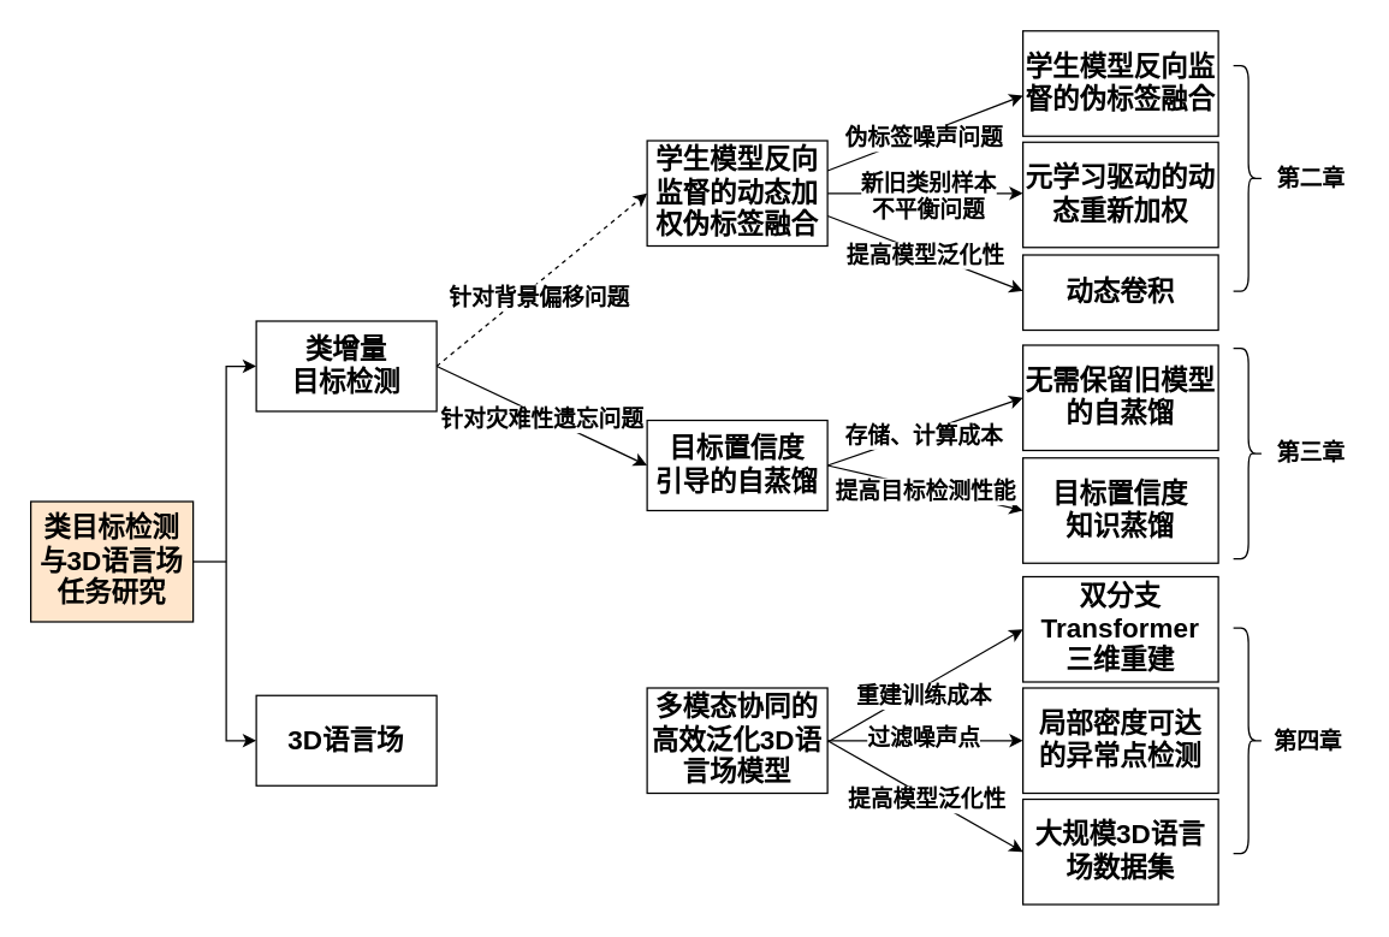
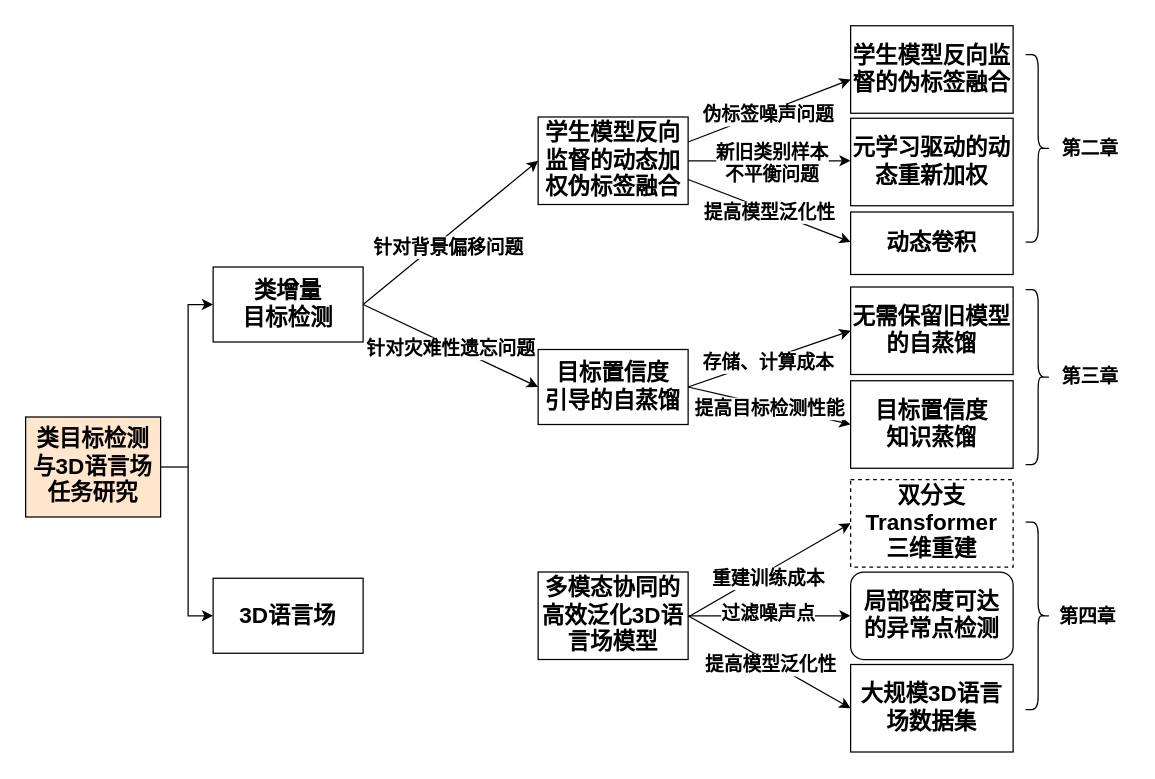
  <mxCell id="0" />
  <mxCell id="1" parent="0" />
  <mxCell id="2" value="&lt;div style=&quot;&quot;&gt;&lt;b style=&quot;background-color: transparent; font-size: 18px;&quot;&gt;类目标检测与3D语言场任务研究&lt;/b&gt;&lt;/div&gt;" style="rounded=0;whiteSpace=wrap;html=1;fillColor=#ffe6cc;" parent="1" vertex="1"><mxGeometry x="20" y="333" width="108" height="80" as="geometry" /></mxCell>
  <mxCell id="3" value="&lt;span style=&quot;font-size: 18px;&quot;&gt;&lt;b&gt;类增量&lt;/b&gt;&lt;/span&gt;&lt;div&gt;&lt;span style=&quot;font-size: 18px;&quot;&gt;&lt;b&gt;目标检测&lt;/b&gt;&lt;/span&gt;&lt;/div&gt;" style="rounded=0;whiteSpace=wrap;html=1;" parent="1" vertex="1"><mxGeometry x="170" y="213" width="120" height="60" as="geometry" /></mxCell>
  <mxCell id="4" value="&lt;span style=&quot;font-size: 18px;&quot;&gt;&lt;b&gt;3D语言场&lt;/b&gt;&lt;/span&gt;" style="rounded=0;whiteSpace=wrap;html=1;" parent="1" vertex="1"><mxGeometry x="170" y="462" width="120" height="60" as="geometry" /></mxCell>
  <mxCell id="5" value="" style="endArrow=none;html=1;rounded=0;exitX=1;exitY=0.5;exitDx=0;exitDy=0;" parent="1" source="2" edge="1"><mxGeometry width="50" height="50" relative="1" as="geometry"><mxPoint x="130" y="493" as="sourcePoint" /><mxPoint x="150" y="373" as="targetPoint" /></mxGeometry></mxCell>
  <mxCell id="6" value="" style="endArrow=classic;html=1;rounded=0;entryX=0;entryY=0.5;entryDx=0;entryDy=0;" parent="1" target="3" edge="1"><mxGeometry width="50" height="50" relative="1" as="geometry"><mxPoint x="150" y="313" as="sourcePoint" /><mxPoint x="180" y="383" as="targetPoint" /><Array as="points"><mxPoint x="150" y="243" /></Array></mxGeometry></mxCell>
  <mxCell id="7" value="" style="endArrow=classic;html=1;rounded=0;entryX=0;entryY=0.5;entryDx=0;entryDy=0;" parent="1" target="4" edge="1"><mxGeometry width="50" height="50" relative="1" as="geometry"><mxPoint x="150" y="313" as="sourcePoint" /><mxPoint x="180" y="383" as="targetPoint" /><Array as="points"><mxPoint x="150" y="492" /></Array></mxGeometry></mxCell>
  <mxCell id="8" value="&lt;div style=&quot;&quot;&gt;&lt;span style=&quot;font-size: 18px;&quot;&gt;&lt;b&gt;学生模型反向监督的动态加权伪标签融合&lt;/b&gt;&lt;/span&gt;&lt;/div&gt;" style="rounded=0;whiteSpace=wrap;html=1;align=center;" parent="1" vertex="1"><mxGeometry x="430" y="93" width="120" height="70" as="geometry" /></mxCell>
  <mxCell id="9" value="&lt;span style=&quot;font-size: 18px;&quot;&gt;&lt;b&gt;目标置信度&lt;/b&gt;&lt;/span&gt;&lt;div&gt;&lt;span style=&quot;font-size: 18px;&quot;&gt;&lt;b&gt;引导的自蒸馏&lt;/b&gt;&lt;/span&gt;&lt;/div&gt;" style="rounded=0;whiteSpace=wrap;html=1;" parent="1" vertex="1"><mxGeometry x="430" y="279" width="120" height="60" as="geometry" /></mxCell>
- <mxCell id="10" value="" style="endArrow=classic;html=1;rounded=0;exitX=1;exitY=0.5;exitDx=0;exitDy=0;entryX=0;entryY=0.5;entryDx=0;entryDy=0;dashed=1;" parent="1" source="3" target="8" edge="1"><mxGeometry width="50" height="50" relative="1" as="geometry"><mxPoint x="320" y="263" as="sourcePoint" /><mxPoint x="340" y="193" as="targetPoint" /></mxGeometry></mxCell>
+ <mxCell id="10" value="" style="endArrow=classic;html=1;rounded=0;exitX=1;exitY=0.5;exitDx=0;exitDy=0;entryX=0;entryY=0.5;entryDx=0;entryDy=0;" parent="1" source="3" target="8" edge="1"><mxGeometry width="50" height="50" relative="1" as="geometry"><mxPoint x="320" y="263" as="sourcePoint" /><mxPoint x="340" y="193" as="targetPoint" /></mxGeometry></mxCell>
  <mxCell id="11" value="&lt;font style=&quot;font-size: 15px;&quot;&gt;&lt;b style=&quot;&quot;&gt;针对背景偏移问题&lt;/b&gt;&lt;/font&gt;" style="edgeLabel;html=1;align=center;verticalAlign=middle;resizable=0;points=[];" parent="10" vertex="1" connectable="0"><mxGeometry x="-0.241" relative="1" as="geometry"><mxPoint x="14" y="-3" as="offset" /></mxGeometry></mxCell>
  <mxCell id="12" value="" style="endArrow=classic;html=1;rounded=0;exitX=1;exitY=0.5;exitDx=0;exitDy=0;entryX=0;entryY=0.5;entryDx=0;entryDy=0;" parent="1" source="3" target="9" edge="1"><mxGeometry width="50" height="50" relative="1" as="geometry"><mxPoint x="320" y="313" as="sourcePoint" /><mxPoint x="370" y="263" as="targetPoint" /></mxGeometry></mxCell>
  <mxCell id="13" value="&lt;font style=&quot;font-size: 15px;&quot;&gt;&lt;b&gt;针对灾难性遗忘问题&lt;/b&gt;&lt;/font&gt;" style="edgeLabel;html=1;align=center;verticalAlign=middle;resizable=0;points=[];" parent="12" vertex="1" connectable="0"><mxGeometry x="0.011" y="-2" relative="1" as="geometry"><mxPoint y="-1" as="offset" /></mxGeometry></mxCell>
  <mxCell id="14" value="&lt;span style=&quot;font-size: 18px;&quot;&gt;&lt;b&gt;多模态协同的高效泛化3D语言场模型&lt;/b&gt;&lt;/span&gt;" style="rounded=0;whiteSpace=wrap;html=1;" parent="1" vertex="1"><mxGeometry x="430" y="457" width="120" height="70" as="geometry" /></mxCell>
  <mxCell id="15" value="&lt;font style=&quot;font-size: 15px;&quot;&gt;&lt;b&gt;第二章&lt;/b&gt;&lt;/font&gt;" style="text;strokeColor=none;align=center;fillColor=none;html=1;verticalAlign=middle;whiteSpace=wrap;rounded=0;" parent="1" vertex="1"><mxGeometry x="842" y="103" width="60" height="30" as="geometry" /></mxCell>
  <mxCell id="16" value="&lt;font style=&quot;font-size: 15px;&quot;&gt;&lt;b&gt;第三章&lt;/b&gt;&lt;/font&gt;" style="text;strokeColor=none;align=center;fillColor=none;html=1;verticalAlign=middle;whiteSpace=wrap;rounded=0;" parent="1" vertex="1"><mxGeometry x="842" y="285" width="60" height="30" as="geometry" /></mxCell>
  <mxCell id="17" value="&lt;font style=&quot;font-size: 15px;&quot;&gt;&lt;b&gt;第四章&lt;/b&gt;&lt;/font&gt;" style="text;strokeColor=none;align=center;fillColor=none;html=1;verticalAlign=middle;whiteSpace=wrap;rounded=0;" parent="1" vertex="1"><mxGeometry x="840" y="477" width="60" height="30" as="geometry" /></mxCell>
  <mxCell id="18" value="" style="endArrow=classic;html=1;rounded=0;exitX=1;exitY=0.5;exitDx=0;exitDy=0;" parent="1" edge="1"><mxGeometry width="50" height="50" relative="1" as="geometry"><mxPoint x="550" as="sourcePoint" y="113" /><mxPoint x="680" y="63" as="targetPoint" /></mxGeometry></mxCell>
  <mxCell id="19" value="&lt;font style=&quot;font-size: 15px;&quot;&gt;&lt;b style=&quot;&quot;&gt;伪标签噪声问题&lt;/b&gt;&lt;/font&gt;" style="edgeLabel;html=1;align=center;verticalAlign=middle;resizable=0;points=[];" parent="18" vertex="1" connectable="0"><mxGeometry x="-0.241" relative="1" as="geometry"><mxPoint x="14" y="-3" as="offset" /></mxGeometry></mxCell>
  <mxCell id="20" value="" style="endArrow=classic;html=1;rounded=0;exitX=1;exitY=0.5;exitDx=0;exitDy=0;" parent="1" source="8" edge="1"><mxGeometry width="50" height="50" relative="1" as="geometry"><mxPoint x="550" y="133" as="sourcePoint" /><mxPoint x="680" y="128" as="targetPoint" /></mxGeometry></mxCell>
  <mxCell id="21" value="&lt;font style=&quot;font-size: 15px;&quot;&gt;&lt;b&gt;新旧类别样本&lt;/b&gt;&lt;/font&gt;&lt;div&gt;&lt;font style=&quot;font-size: 15px;&quot;&gt;&lt;b&gt;不平衡问题&lt;/b&gt;&lt;/font&gt;&lt;/div&gt;" style="edgeLabel;html=1;align=center;verticalAlign=middle;resizable=0;points=[];" parent="20" vertex="1" connectable="0"><mxGeometry x="0.011" y="-2" relative="1" as="geometry"><mxPoint y="-1" as="offset" /></mxGeometry></mxCell>
  <mxCell id="22" value="&lt;div style=&quot;&quot;&gt;&lt;span style=&quot;font-size: 18px;&quot;&gt;&lt;b&gt;学生模型反向监督的伪标签融合&lt;/b&gt;&lt;/span&gt;&lt;/div&gt;" style="rounded=0;whiteSpace=wrap;html=1;align=center;" parent="1" vertex="1"><mxGeometry x="680" y="20" width="130" height="70" as="geometry" /></mxCell>
  <mxCell id="23" value="&lt;div style=&quot;&quot;&gt;&lt;span style=&quot;font-size: 18px;&quot;&gt;&lt;b&gt;元学习驱动的动态重新加权&lt;/b&gt;&lt;/span&gt;&lt;/div&gt;" style="rounded=0;whiteSpace=wrap;html=1;align=center;" parent="1" vertex="1"><mxGeometry x="680" y="94" width="130" height="70" as="geometry" /></mxCell>
  <mxCell id="24" value="" style="endArrow=classic;html=1;rounded=0;entryX=0;entryY=0.5;entryDx=0;entryDy=0;" parent="1" edge="1" target="28"><mxGeometry width="50" height="50" relative="1" as="geometry"><mxPoint x="550" y="493" as="sourcePoint" /><mxPoint x="700" y="462" as="targetPoint" /></mxGeometry></mxCell>
  <mxCell id="25" value="&lt;font style=&quot;font-size: 15px;&quot;&gt;&lt;b style=&quot;&quot;&gt;重建训练成本&lt;/b&gt;&lt;/font&gt;" style="edgeLabel;html=1;align=center;verticalAlign=middle;resizable=0;points=[];" parent="24" vertex="1" connectable="0"><mxGeometry x="-0.241" relative="1" as="geometry"><mxPoint x="14" y="-3" as="offset" /></mxGeometry></mxCell>
  <mxCell id="26" value="" style="endArrow=classic;html=1;rounded=0;exitX=1;exitY=0.5;exitDx=0;exitDy=0;entryX=0;entryY=0.5;entryDx=0;entryDy=0;" parent="1" edge="1" target="29" source="14"><mxGeometry width="50" height="50" relative="1" as="geometry"><mxPoint x="550" y="507" as="sourcePoint" /><mxPoint x="700" y="547" as="targetPoint" /></mxGeometry></mxCell>
  <mxCell id="27" value="&lt;div&gt;&lt;font style=&quot;font-size: 15px;&quot;&gt;&lt;b&gt;提高模型泛化性&lt;/b&gt;&lt;/font&gt;&lt;/div&gt;" style="edgeLabel;html=1;align=center;verticalAlign=middle;resizable=0;points=[];" parent="26" vertex="1" connectable="0"><mxGeometry x="0.011" y="-2" relative="1" as="geometry"><mxPoint y="-1" as="offset" /></mxGeometry></mxCell>
- <mxCell id="28" value="&lt;div style=&quot;&quot;&gt;&lt;span style=&quot;font-size: 18px;&quot;&gt;&lt;b&gt;双分支Transformer&lt;/b&gt;&lt;/span&gt;&lt;/div&gt;&lt;div style=&quot;&quot;&gt;&lt;span style=&quot;font-size: 18px;&quot;&gt;&lt;b&gt;三维重建&lt;/b&gt;&lt;/span&gt;&lt;/div&gt;" style="rounded=0;whiteSpace=wrap;html=1;align=center;" parent="1" vertex="1"><mxGeometry x="680" y="383" width="130" height="70" as="geometry" /></mxCell>
+ <mxCell id="28" value="&lt;div style=&quot;&quot;&gt;&lt;span style=&quot;font-size: 18px;&quot;&gt;&lt;b&gt;双分支Transformer&lt;/b&gt;&lt;/span&gt;&lt;/div&gt;&lt;div style=&quot;&quot;&gt;&lt;span style=&quot;font-size: 18px;&quot;&gt;&lt;b&gt;三维重建&lt;/b&gt;&lt;/span&gt;&lt;/div&gt;" style="rounded=0;whiteSpace=wrap;html=1;align=center;dashed=1;" parent="1" vertex="1"><mxGeometry x="680" y="383" width="130" height="70" as="geometry" /></mxCell>
  <mxCell id="29" value="&lt;div style=&quot;&quot;&gt;&lt;span style=&quot;font-size: 18px;&quot;&gt;&lt;b&gt;大规模3D语言场数据集&lt;/b&gt;&lt;/span&gt;&lt;/div&gt;" style="rounded=0;whiteSpace=wrap;html=1;align=center;" parent="1" vertex="1"><mxGeometry x="680" y="531" width="130" height="70" as="geometry" /></mxCell>
  <mxCell id="30" value="" style="endArrow=classic;html=1;rounded=0;exitX=1;exitY=0.5;exitDx=0;exitDy=0;" parent="1" edge="1"><mxGeometry width="50" height="50" relative="1" as="geometry"><mxPoint x="550" y="143" as="sourcePoint" /><mxPoint x="680" y="193" as="targetPoint" /></mxGeometry></mxCell>
  <mxCell id="31" value="&lt;span style=&quot;font-size: 15px;&quot;&gt;&lt;b&gt;提高模型泛化性&lt;/b&gt;&lt;/span&gt;" style="edgeLabel;html=1;align=center;verticalAlign=middle;resizable=0;points=[];" parent="30" vertex="1" connectable="0"><mxGeometry x="0.011" y="-2" relative="1" as="geometry"><mxPoint y="-1" as="offset" /></mxGeometry></mxCell>
  <mxCell id="32" value="&lt;div style=&quot;&quot;&gt;&lt;span style=&quot;font-size: 18px;&quot;&gt;&lt;b&gt;动态卷积&lt;/b&gt;&lt;/span&gt;&lt;/div&gt;" style="rounded=0;whiteSpace=wrap;html=1;align=center;" parent="1" vertex="1"><mxGeometry x="680" y="169" width="130" height="50" as="geometry" /></mxCell>
  <mxCell id="33" value="" style="endArrow=classic;html=1;rounded=0;exitX=1;exitY=0.5;exitDx=0;exitDy=0;entryX=0;entryY=0.5;entryDx=0;entryDy=0;" parent="1" target="35" edge="1"><mxGeometry width="50" height="50" relative="1" as="geometry"><mxPoint x="550" y="309" as="sourcePoint" /><mxPoint x="670" y="359" as="targetPoint" /></mxGeometry></mxCell>
  <mxCell id="34" value="&lt;span style=&quot;font-size: 15px;&quot;&gt;&lt;b&gt;提高目标检测性能&lt;/b&gt;&lt;/span&gt;" style="edgeLabel;html=1;align=center;verticalAlign=middle;resizable=0;points=[];" parent="33" vertex="1" connectable="0"><mxGeometry x="0.011" y="-2" relative="1" as="geometry"><mxPoint y="-1" as="offset" /></mxGeometry></mxCell>
  <mxCell id="35" value="&lt;div style=&quot;&quot;&gt;&lt;span style=&quot;font-size: 18px;&quot;&gt;&lt;b&gt;目标置信度&lt;/b&gt;&lt;/span&gt;&lt;/div&gt;&lt;div style=&quot;&quot;&gt;&lt;span style=&quot;font-size: 18px;&quot;&gt;&lt;b&gt;知识蒸馏&lt;/b&gt;&lt;/span&gt;&lt;/div&gt;" style="rounded=0;whiteSpace=wrap;html=1;align=center;" parent="1" vertex="1"><mxGeometry x="680" y="304" width="130" height="70" as="geometry" /></mxCell>
  <mxCell id="36" value="" style="endArrow=classic;html=1;rounded=0;entryX=0;entryY=0.5;entryDx=0;entryDy=0;exitX=1;exitY=0.5;exitDx=0;exitDy=0;" parent="1" source="9" target="38" edge="1"><mxGeometry width="50" height="50" relative="1" as="geometry"><mxPoint x="550" y="309" as="sourcePoint" /><mxPoint x="670" y="274" as="targetPoint" /></mxGeometry></mxCell>
  <mxCell id="37" value="&lt;font style=&quot;font-size: 15px;&quot;&gt;&lt;b style=&quot;&quot;&gt;存储、计算成本&lt;/b&gt;&lt;/font&gt;" style="edgeLabel;html=1;align=center;verticalAlign=middle;resizable=0;points=[];" parent="36" vertex="1" connectable="0"><mxGeometry x="-0.241" relative="1" as="geometry"><mxPoint x="14" y="-3" as="offset" /></mxGeometry></mxCell>
  <mxCell id="38" value="&lt;div style=&quot;&quot;&gt;&lt;span style=&quot;font-size: 18px;&quot;&gt;&lt;b&gt;无需保留旧模型的自蒸馏&lt;/b&gt;&lt;/span&gt;&lt;/div&gt;" style="rounded=0;whiteSpace=wrap;html=1;align=center;" parent="1" vertex="1"><mxGeometry x="680" y="229" width="130" height="70" as="geometry" /></mxCell>
  <mxCell id="39" value="" style="shape=curlyBracket;whiteSpace=wrap;html=1;rounded=1;flipH=1;labelPosition=right;verticalLabelPosition=middle;align=left;verticalAlign=middle;" parent="1" vertex="1"><mxGeometry x="820" y="43" width="20" height="150" as="geometry" /></mxCell>
  <mxCell id="40" value="" style="shape=curlyBracket;whiteSpace=wrap;html=1;rounded=1;flipH=1;labelPosition=right;verticalLabelPosition=middle;align=left;verticalAlign=middle;" parent="1" vertex="1"><mxGeometry x="820" y="231" width="20" height="140" as="geometry" /></mxCell>
  <mxCell id="41" value="" style="shape=curlyBracket;whiteSpace=wrap;html=1;rounded=1;flipH=1;labelPosition=right;verticalLabelPosition=middle;align=left;verticalAlign=middle;" parent="1" vertex="1"><mxGeometry x="820" y="417" width="20" height="150" as="geometry" /></mxCell>
- <mxCell id="42" value="&lt;div style=&quot;&quot;&gt;&lt;span style=&quot;font-size: 18px;&quot;&gt;&lt;b&gt;局部密度可达&lt;/b&gt;&lt;/span&gt;&lt;/div&gt;&lt;div style=&quot;&quot;&gt;&lt;span style=&quot;font-size: 18px;&quot;&gt;&lt;b&gt;的异常点检测&lt;/b&gt;&lt;/span&gt;&lt;/div&gt;" style="rounded=0;whiteSpace=wrap;html=1;align=center;" vertex="1" parent="1"><mxGeometry x="680" y="457" width="130" height="70" as="geometry" /></mxCell>
+ <mxCell id="42" value="&lt;div style=&quot;&quot;&gt;&lt;span style=&quot;font-size: 18px;&quot;&gt;&lt;b&gt;局部密度可达&lt;/b&gt;&lt;/span&gt;&lt;/div&gt;&lt;div style=&quot;&quot;&gt;&lt;span style=&quot;font-size: 18px;&quot;&gt;&lt;b&gt;的异常点检测&lt;/b&gt;&lt;/span&gt;&lt;/div&gt;" style="whiteSpace=wrap;html=1;align=center;rounded=1;" vertex="1" parent="1"><mxGeometry x="680" y="457" width="130" height="70" as="geometry" /></mxCell>
  <mxCell id="43" value="" style="endArrow=classic;html=1;rounded=0;entryX=0;entryY=0.5;entryDx=0;entryDy=0;exitX=1;exitY=0.5;exitDx=0;exitDy=0;" edge="1" parent="1" source="14" target="42"><mxGeometry width="50" height="50" relative="1" as="geometry"><mxPoint x="550" y="507" as="sourcePoint" /><mxPoint x="680" y="536" as="targetPoint" /></mxGeometry></mxCell>
  <mxCell id="44" value="&lt;span style=&quot;font-size: 15px;&quot;&gt;&lt;b&gt;过滤噪声点&lt;/b&gt;&lt;/span&gt;" style="edgeLabel;html=1;align=center;verticalAlign=middle;resizable=0;points=[];" vertex="1" connectable="0" parent="43"><mxGeometry x="-0.241" relative="1" as="geometry"><mxPoint x="14" y="-3" as="offset" /></mxGeometry></mxCell>
